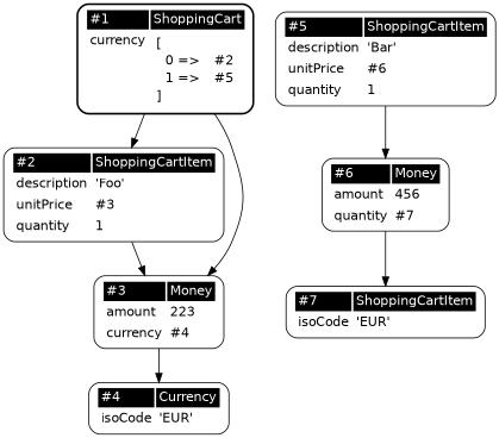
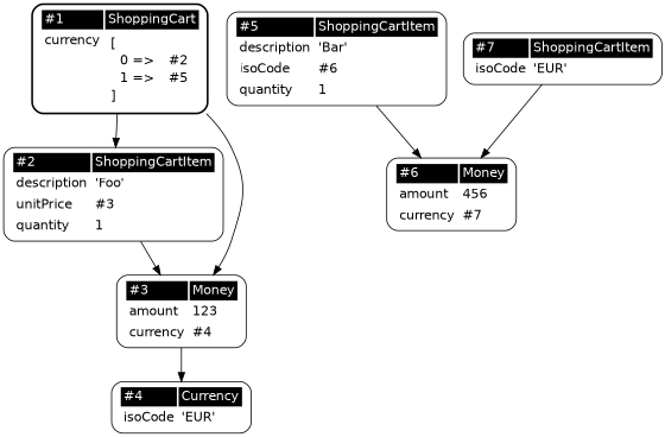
  digraph {
    fontname="DejaVu Sans"
    fontsize=30
    labelloc=t
    rankdir=TB
    splines=true
    node [fillcolor=white fontname="DejaVu Sans" penwidth=1 shape=Mrecord style="filled,bold"]
    edge [fontname="DejaVu Sans"]
    n1 [label=<<table border="0" cellborder="0" cellpadding="3" bgcolor="white"><tr><td bgcolor="black" align="left"><font color="white">#1</font></td><td bgcolor="black" align="right"><font color="white">ShoppingCart</font></td></tr><tr><td align="left" valign="top">currency</td><td align="left" valign="top"><table border="0" cellborder="0" cellpadding="1" bgcolor="white"><tr><td align="left" valign="top" colspan="3">&#91;</td></tr><tr><td></td><td align="left" valign="top">0 =&gt; </td><td align="left" valign="top">#2</td></tr><tr><td></td><td align="left" valign="top">1 =&gt; </td><td align="left" valign="top">#5</td></tr><tr><td align="left" valign="top" colspan="3">&#93;</td></tr></table></td></tr></table>> penwidth=2]
    n2 [label=<<table border="0" cellborder="0" cellpadding="3" bgcolor="white"><tr><td bgcolor="black" align="left"><font color="white">#2</font></td><td bgcolor="black" align="right"><font color="white">ShoppingCartItem</font></td></tr><tr><td align="left" valign="top">description</td><td align="left" valign="top">'Foo'</td></tr><tr><td align="left" valign="top">unitPrice</td><td align="left" valign="top">#3</td></tr><tr><td align="left" valign="top">quantity</td><td align="left" valign="top">1</td></tr></table>>]
-   n3 [label=<<table border="0" cellborder="0" cellpadding="3" bgcolor="white"><tr><td bgcolor="black" align="left"><font color="white">#3</font></td><td bgcolor="black" align="right"><font color="white">Money</font></td></tr><tr><td align="left" valign="top">amount</td><td align="left" valign="top">223</td></tr><tr><td align="left" valign="top">currency</td><td align="left" valign="top">#4</td></tr></table>>]
-   n4 [label=<<table border="0" cellborder="0" cellpadding="3" bgcolor="white"><tr><td bgcolor="black" align="left"><font color="white">#5</font></td><td bgcolor="black" align="right"><font color="white">ShoppingCartItem</font></td></tr><tr><td align="left" valign="top">description</td><td align="left" valign="top">'Bar'</td></tr><tr><td align="left" valign="top">unitPrice</td><td align="left" valign="top">#6</td></tr><tr><td align="left" valign="top">quantity</td><td align="left" valign="top">1</td></tr></table>>]
-   n5 [label=<<table border="0" cellborder="0" cellpadding="3" bgcolor="white"><tr><td bgcolor="black" align="left"><font color="white">#6</font></td><td bgcolor="black" align="right"><font color="white">Money</font></td></tr><tr><td align="left" valign="top">amount</td><td align="left" valign="top">456</td></tr><tr><td align="left" valign="top">quantity</td><td align="left" valign="top">#7</td></tr></table>>]
+   n3 [label=<<table border="0" cellborder="0" cellpadding="3" bgcolor="white"><tr><td bgcolor="black" align="left"><font color="white">#3</font></td><td bgcolor="black" align="right"><font color="white">Money</font></td></tr><tr><td align="left" valign="top">amount</td><td align="left" valign="top">123</td></tr><tr><td align="left" valign="top">currency</td><td align="left" valign="top">#4</td></tr></table>>]
+   n4 [label=<<table border="0" cellborder="0" cellpadding="3" bgcolor="white"><tr><td bgcolor="black" align="left"><font color="white">#5</font></td><td bgcolor="black" align="right"><font color="white">ShoppingCartItem</font></td></tr><tr><td align="left" valign="top">description</td><td align="left" valign="top">'Bar'</td></tr><tr><td align="left" valign="top">isoCode</td><td align="left" valign="top">#6</td></tr><tr><td align="left" valign="top">quantity</td><td align="left" valign="top">1</td></tr></table>>]
+   n5 [label=<<table border="0" cellborder="0" cellpadding="3" bgcolor="white"><tr><td bgcolor="black" align="left"><font color="white">#6</font></td><td bgcolor="black" align="right"><font color="white">Money</font></td></tr><tr><td align="left" valign="top">amount</td><td align="left" valign="top">456</td></tr><tr><td align="left" valign="top">currency</td><td align="left" valign="top">#7</td></tr></table>>]
    n6 [label=<<table border="0" cellborder="0" cellpadding="3" bgcolor="white"><tr><td bgcolor="black" align="left"><font color="white">#4</font></td><td bgcolor="black" align="right"><font color="white">Currency</font></td></tr><tr><td align="left" valign="top">isoCode</td><td align="left" valign="top">'EUR'</td></tr></table>>]
    n7 [label=<<table border="0" cellborder="0" cellpadding="3" bgcolor="white"><tr><td bgcolor="black" align="left"><font color="white">#7</font></td><td bgcolor="black" align="right"><font color="white">ShoppingCartItem</font></td></tr><tr><td align="left" valign="top">isoCode</td><td align="left" valign="top">'EUR'</td></tr></table>>]
    n1 -> n2
    n1 -> n3
    n2 -> n3
    n3 -> n6
    n4 -> n5
-   n5 -> n7
+   n7 -> n5
  }
